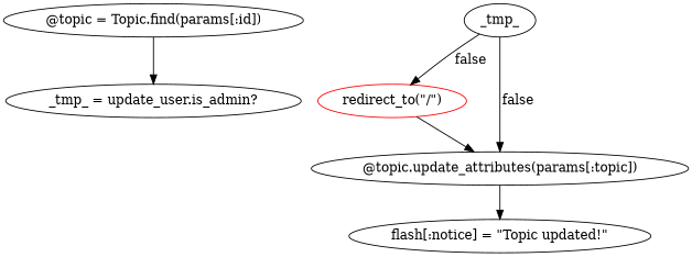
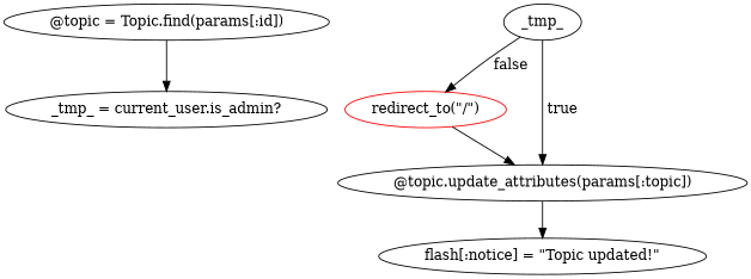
  digraph {
    n1 [label="@topic = Topic.find(params[:id])"]
-   n2 [label="_tmp_ = update_user.is_admin?"]
+   n2 [label="_tmp_ = current_user.is_admin?"]
    n3 [label=_tmp_]
    n4 [color=red label="redirect_to(\"/\")"]
    n5 [label="@topic.update_attributes(params[:topic])"]
    n6 [label="flash[:notice] = \"Topic updated!\""]
    n1 -> n2
    n3 -> n4 [label=" false"]
-   n3 -> n5 [label=" false" weight=8]
+   n3 -> n5 [label=" true" weight=8]
    n4 -> n5
    n5 -> n6
  }
